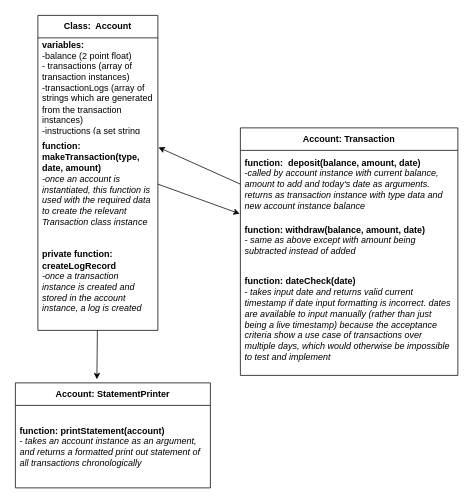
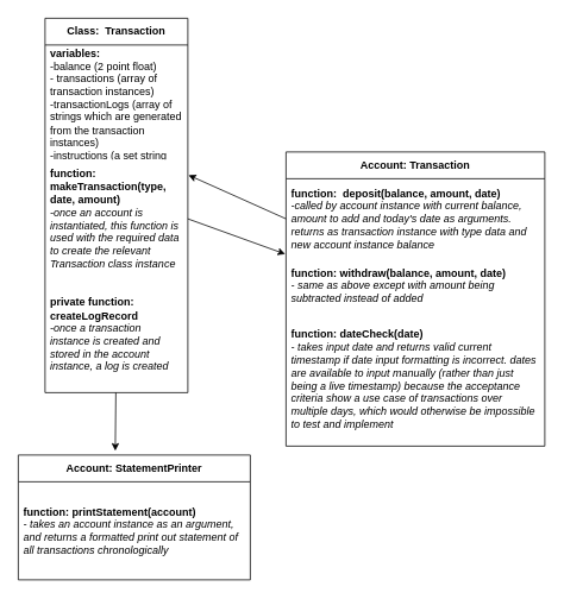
  <mxCell id="0" />
  <mxCell id="1" parent="0" />
- <mxCell id="2" value="&lt;b&gt;Class:&amp;nbsp; Account&lt;/b&gt;" style="swimlane;fontStyle=0;childLayout=stackLayout;horizontal=1;startSize=30;horizontalStack=0;resizeParent=1;resizeParentMax=0;resizeLast=0;collapsible=1;marginBottom=0;whiteSpace=wrap;html=1;" vertex="1" parent="1"><mxGeometry x="50" y="20" width="160" height="420" as="geometry" /></mxCell>
+ <mxCell id="2" value="&lt;b&gt;Class:&amp;nbsp; Transaction&lt;/b&gt;" style="swimlane;fontStyle=0;childLayout=stackLayout;horizontal=1;startSize=30;horizontalStack=0;resizeParent=1;resizeParentMax=0;resizeLast=0;collapsible=1;marginBottom=0;whiteSpace=wrap;html=1;" vertex="1" parent="1"><mxGeometry x="50" y="20" width="160" height="420" as="geometry" /></mxCell>
  <mxCell id="3" value="&lt;b&gt;variables:&amp;nbsp;&lt;/b&gt;&lt;br&gt;-balance (2 point float)&lt;br&gt;- transactions (array of transaction instances)&lt;br&gt;-transactionLogs (array of strings which are generated from the transaction instances)&lt;br&gt;-instructions (a set string which is printed on the REPL to instruct user)&lt;br&gt;&lt;br&gt;&lt;br&gt;" style="text;strokeColor=none;fillColor=none;align=left;verticalAlign=middle;spacingLeft=4;spacingRight=4;overflow=hidden;points=[[0,0.5],[1,0.5]];portConstraint=eastwest;rotatable=0;whiteSpace=wrap;html=1;" vertex="1" parent="2"><mxGeometry y="30" width="160" height="130" as="geometry" /></mxCell>
  <mxCell id="4" value="&lt;b&gt;function: makeTransaction(type, date, amount)&lt;/b&gt;&lt;br&gt;&lt;i&gt;-once an account is instantiated, this function is used with the required data to create the relevant Transaction class instance&lt;/i&gt;" style="text;strokeColor=none;fillColor=none;align=left;verticalAlign=middle;spacingLeft=4;spacingRight=4;overflow=hidden;points=[[0,0.5],[1,0.5]];portConstraint=eastwest;rotatable=0;whiteSpace=wrap;html=1;" vertex="1" parent="2"><mxGeometry y="160" width="160" height="130" as="geometry" /></mxCell>
  <mxCell id="5" value="&lt;b&gt;private function: createLogRecord&lt;/b&gt;&lt;br&gt;&lt;i&gt;-once a transaction instance is created and stored in the account instance, a log is created&lt;/i&gt;" style="text;strokeColor=none;fillColor=none;align=left;verticalAlign=middle;spacingLeft=4;spacingRight=4;overflow=hidden;points=[[0,0.5],[1,0.5]];portConstraint=eastwest;rotatable=0;whiteSpace=wrap;html=1;" vertex="1" parent="2"><mxGeometry y="290" width="160" height="130" as="geometry" /></mxCell>
  <mxCell id="6" value="&lt;b&gt;Account: Transaction&lt;/b&gt;" style="swimlane;fontStyle=0;childLayout=stackLayout;horizontal=1;startSize=30;horizontalStack=0;resizeParent=1;resizeParentMax=0;resizeLast=0;collapsible=1;marginBottom=0;whiteSpace=wrap;html=1;" vertex="1" parent="1"><mxGeometry x="320" y="170" width="290" height="330" as="geometry" /></mxCell>
  <mxCell id="7" value="&lt;b&gt;function:&amp;nbsp; deposit(balance, amount, date)&lt;/b&gt;&lt;br&gt;&lt;i&gt;-called by account instance with current balance, amount to add and today's date as arguments. returns as transaction instance with type data and new account instance balance&lt;/i&gt;" style="text;strokeColor=none;fillColor=none;align=left;verticalAlign=middle;spacingLeft=4;spacingRight=4;overflow=hidden;points=[[0,0.5],[1,0.5]];portConstraint=eastwest;rotatable=0;whiteSpace=wrap;html=1;" vertex="1" parent="6"><mxGeometry y="30" width="290" height="90" as="geometry" /></mxCell>
  <mxCell id="8" value="&lt;b&gt;function: withdraw(balance, amount, date)&lt;/b&gt;&lt;br&gt;&lt;i&gt;- same as above except with amount being subtracted instead of added&lt;/i&gt;&lt;br&gt;" style="text;strokeColor=none;fillColor=none;align=left;verticalAlign=middle;spacingLeft=4;spacingRight=4;overflow=hidden;points=[[0,0.5],[1,0.5]];portConstraint=eastwest;rotatable=0;whiteSpace=wrap;html=1;" vertex="1" parent="6"><mxGeometry y="120" width="290" height="60" as="geometry" /></mxCell>
  <mxCell id="9" value="&lt;b&gt;function: dateCheck(date)&lt;/b&gt;&lt;br&gt;&lt;i&gt;- takes input date and returns valid current timestamp if date input formatting is incorrect. dates are available to input manually (rather than just being a live timestamp) because the acceptance criteria show a use case of transactions over multiple days, which would otherwise be impossible to test and implement&lt;/i&gt;" style="text;strokeColor=none;fillColor=none;align=left;verticalAlign=middle;spacingLeft=4;spacingRight=4;overflow=hidden;points=[[0,0.5],[1,0.5]];portConstraint=eastwest;rotatable=0;whiteSpace=wrap;html=1;" vertex="1" parent="6"><mxGeometry y="180" width="290" height="150" as="geometry" /></mxCell>
  <mxCell id="10" value="&lt;b&gt;Account: StatementPrinter&lt;/b&gt;" style="swimlane;fontStyle=0;childLayout=stackLayout;horizontal=1;startSize=30;horizontalStack=0;resizeParent=1;resizeParentMax=0;resizeLast=0;collapsible=1;marginBottom=0;whiteSpace=wrap;html=1;" vertex="1" parent="1"><mxGeometry x="20" y="510" width="260" height="140" as="geometry" /></mxCell>
  <mxCell id="11" value="&lt;b&gt;function: printStatement(account)&lt;br&gt;&lt;/b&gt;&lt;i&gt;- takes an account instance as an argument, and returns a formatted print out statement of all transactions chronologically&lt;/i&gt;" style="text;strokeColor=none;fillColor=none;align=left;verticalAlign=middle;spacingLeft=4;spacingRight=4;overflow=hidden;points=[[0,0.5],[1,0.5]];portConstraint=eastwest;rotatable=0;whiteSpace=wrap;html=1;" vertex="1" parent="10"><mxGeometry y="30" width="260" height="110" as="geometry" /></mxCell>
  <mxCell id="12" style="edgeStyle=none;html=1;entryX=-0.003;entryY=-0.091;entryDx=0;entryDy=0;entryPerimeter=0;exitX=1;exitY=0.5;exitDx=0;exitDy=0;" edge="1" parent="1" source="4" target="8"><mxGeometry relative="1" as="geometry" /></mxCell>
  <mxCell id="13" style="edgeStyle=none;html=1;entryX=0.418;entryY=-0.034;entryDx=0;entryDy=0;entryPerimeter=0;" edge="1" parent="1" source="5" target="10"><mxGeometry relative="1" as="geometry" /></mxCell>
  <mxCell id="14" style="edgeStyle=none;html=1;entryX=1.005;entryY=0.123;entryDx=0;entryDy=0;entryPerimeter=0;exitX=0;exitY=0.5;exitDx=0;exitDy=0;" edge="1" parent="1" source="7" target="4"><mxGeometry relative="1" as="geometry" /></mxCell>
